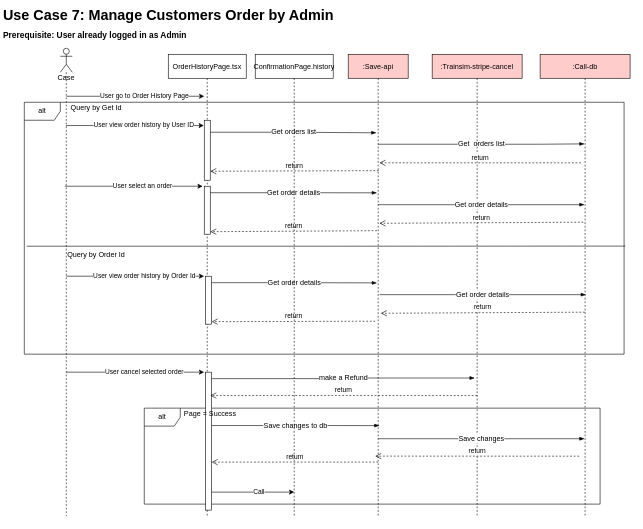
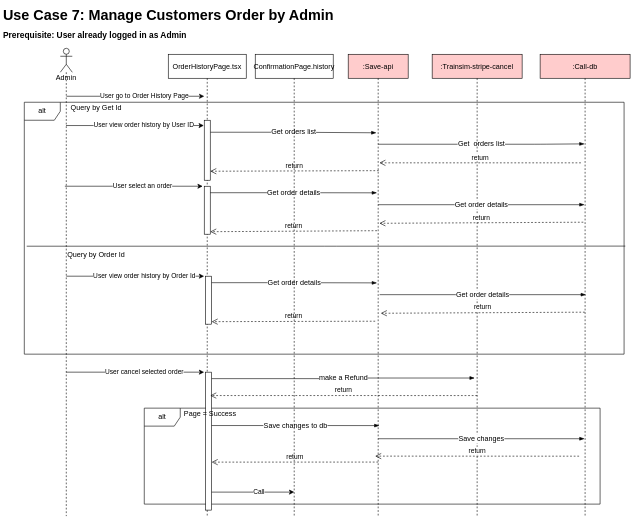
  <mxCell id="0" />
  <mxCell id="1" parent="0" />
  <mxCell id="2" value="alt" style="shape=umlFrame;whiteSpace=wrap;html=1;" parent="1" vertex="1"><mxGeometry x="240" y="680" width="760" height="160" as="geometry" /></mxCell>
  <mxCell id="3" value="alt" style="shape=umlFrame;whiteSpace=wrap;html=1;" parent="1" vertex="1"><mxGeometry x="40" y="170" width="1000" height="420" as="geometry" /></mxCell>
  <mxCell id="4" value="OrderHistoryPage.tsx" style="shape=umlLifeline;perimeter=lifelinePerimeter;container=1;collapsible=0;recursiveResize=0;rounded=0;shadow=0;strokeWidth=1;" parent="1" vertex="1"><mxGeometry x="280" y="90" width="130" height="770" as="geometry" /></mxCell>
  <mxCell id="5" value="Get orders list" style="edgeStyle=elbowEdgeStyle;fontSize=12;html=1;endArrow=blockThin;endFill=1;entryX=0.47;entryY=0.17;entryDx=0;entryDy=0;entryPerimeter=0;" parent="4" target="9" edge="1"><mxGeometry width="160" relative="1" as="geometry"><mxPoint x="70" y="130" as="sourcePoint" /><mxPoint x="309" y="129.2" as="targetPoint" /></mxGeometry></mxCell>
  <mxCell id="6" value="" style="html=1;points=[];perimeter=orthogonalPerimeter;" parent="4" vertex="1"><mxGeometry x="60" y="220" width="10" height="80" as="geometry" /></mxCell>
- <mxCell id="7" value="Case" style="shape=umlLifeline;participant=umlActor;perimeter=lifelinePerimeter;whiteSpace=wrap;html=1;container=1;collapsible=0;recursiveResize=0;verticalAlign=top;spacingTop=36;outlineConnect=0;" parent="1" vertex="1"><mxGeometry x="100" y="80" width="20" height="780" as="geometry" /></mxCell>
+ <mxCell id="7" value="Admin" style="shape=umlLifeline;participant=umlActor;perimeter=lifelinePerimeter;whiteSpace=wrap;html=1;container=1;collapsible=0;recursiveResize=0;verticalAlign=top;spacingTop=36;outlineConnect=0;" parent="1" vertex="1"><mxGeometry x="100" y="80" width="20" height="780" as="geometry" /></mxCell>
  <mxCell id="8" value="Use Case 7: Manage Customers Order by Admin&lt;br&gt;&lt;div style=&quot;text-align: left&quot;&gt;&lt;span style=&quot;font-size: 14px&quot;&gt;Prerequisite: User already logged in as Admin&lt;/span&gt;&lt;/div&gt;" style="text;strokeColor=none;fillColor=none;html=1;fontSize=24;fontStyle=1;verticalAlign=middle;align=center;" parent="1" vertex="1"><mxGeometry x="20" y="20" width="520" height="40" as="geometry" /></mxCell>
  <mxCell id="9" value=":Save-api" style="shape=umlLifeline;perimeter=lifelinePerimeter;container=1;collapsible=0;recursiveResize=0;rounded=0;shadow=0;strokeWidth=1;fillColor=#FFCCCC;" parent="1" vertex="1"><mxGeometry x="580" y="90" width="100" height="770" as="geometry" /></mxCell>
  <mxCell id="10" value="Get&amp;nbsp; orders list" style="edgeStyle=elbowEdgeStyle;fontSize=12;html=1;endArrow=blockThin;endFill=1;entryX=0.493;entryY=0.194;entryDx=0;entryDy=0;entryPerimeter=0;" parent="9" target="12" edge="1"><mxGeometry width="160" relative="1" as="geometry"><mxPoint x="50" y="150" as="sourcePoint" /><mxPoint x="210" y="150" as="targetPoint" /><Array as="points"><mxPoint x="320" y="160" /></Array></mxGeometry></mxCell>
  <mxCell id="11" value=":Trainsim-stripe-cancel" style="shape=umlLifeline;perimeter=lifelinePerimeter;container=1;collapsible=0;recursiveResize=0;rounded=0;shadow=0;strokeWidth=1;fillColor=#FFCCCC;" parent="1" vertex="1"><mxGeometry x="720" y="90" width="150" height="770" as="geometry" /></mxCell>
  <mxCell id="12" value=":Call-db" style="shape=umlLifeline;perimeter=lifelinePerimeter;container=1;collapsible=0;recursiveResize=0;rounded=0;shadow=0;strokeWidth=1;fillColor=#FFCCCC;" parent="1" vertex="1"><mxGeometry x="900" y="90" width="150" height="770" as="geometry" /></mxCell>
  <mxCell id="13" value="" style="endArrow=classic;html=1;entryX=0.456;entryY=0.197;entryDx=0;entryDy=0;entryPerimeter=0;" parent="1" edge="1"><mxGeometry width="50" height="50" relative="1" as="geometry"><mxPoint x="109.5" y="208.8" as="sourcePoint" /><mxPoint x="339.28" y="208.8" as="targetPoint" /></mxGeometry></mxCell>
  <mxCell id="14" value="User view order history by User ID" style="edgeLabel;html=1;align=center;verticalAlign=middle;resizable=0;points=[];" parent="13" vertex="1" connectable="0"><mxGeometry x="0.116" y="2" relative="1" as="geometry"><mxPoint x="1" as="offset" /></mxGeometry></mxCell>
  <mxCell id="15" value="" style="html=1;points=[];perimeter=orthogonalPerimeter;" parent="1" vertex="1"><mxGeometry x="340" y="200" width="10" height="100" as="geometry" /></mxCell>
  <mxCell id="16" value="" style="endArrow=classic;html=1;entryX=0.456;entryY=0.197;entryDx=0;entryDy=0;entryPerimeter=0;" parent="1" edge="1"><mxGeometry width="50" height="50" relative="1" as="geometry"><mxPoint x="110.22" y="160" as="sourcePoint" /><mxPoint x="340" y="160" as="targetPoint" /></mxGeometry></mxCell>
  <mxCell id="17" value="User go to Order History Page" style="edgeLabel;html=1;align=center;verticalAlign=middle;resizable=0;points=[];" parent="16" vertex="1" connectable="0"><mxGeometry x="0.116" y="2" relative="1" as="geometry"><mxPoint x="1" as="offset" /></mxGeometry></mxCell>
  <mxCell id="18" value="return" style="html=1;verticalAlign=bottom;endArrow=open;dashed=1;endSize=8;" parent="1" edge="1"><mxGeometry relative="1" as="geometry"><mxPoint x="968" y="271" as="sourcePoint" /><mxPoint x="632" y="271" as="targetPoint" /></mxGeometry></mxCell>
  <mxCell id="19" value="return" style="html=1;verticalAlign=bottom;endArrow=open;dashed=1;endSize=8;exitX=0.51;exitY=0.252;exitDx=0;exitDy=0;exitPerimeter=0;" parent="1" source="9" edge="1"><mxGeometry relative="1" as="geometry"><mxPoint x="588" y="284.5" as="sourcePoint" /><mxPoint x="350" y="285" as="targetPoint" /></mxGeometry></mxCell>
  <mxCell id="20" value="" style="endArrow=classic;html=1;entryX=0.456;entryY=0.197;entryDx=0;entryDy=0;entryPerimeter=0;" parent="1" edge="1"><mxGeometry width="50" height="50" relative="1" as="geometry"><mxPoint x="107.61" y="310" as="sourcePoint" /><mxPoint x="337.39" y="310" as="targetPoint" /></mxGeometry></mxCell>
  <mxCell id="21" value="User select an order" style="edgeLabel;html=1;align=center;verticalAlign=middle;resizable=0;points=[];" parent="20" vertex="1" connectable="0"><mxGeometry x="0.116" y="2" relative="1" as="geometry"><mxPoint x="1" as="offset" /></mxGeometry></mxCell>
  <mxCell id="22" value="Get order details" style="edgeStyle=elbowEdgeStyle;fontSize=12;html=1;endArrow=blockThin;endFill=1;entryX=0.48;entryY=0.3;entryDx=0;entryDy=0;entryPerimeter=0;" parent="1" target="9" edge="1"><mxGeometry width="160" relative="1" as="geometry"><mxPoint x="350" y="320.8" as="sourcePoint" /><mxPoint x="589" y="320" as="targetPoint" /></mxGeometry></mxCell>
  <mxCell id="23" value="Get order details" style="edgeStyle=elbowEdgeStyle;fontSize=12;html=1;endArrow=blockThin;endFill=1;entryX=0.493;entryY=0.375;entryDx=0;entryDy=0;entryPerimeter=0;" parent="1" edge="1"><mxGeometry width="160" relative="1" as="geometry"><mxPoint x="630" y="340.8" as="sourcePoint" /><mxPoint x="973.95" y="340.8" as="targetPoint" /></mxGeometry></mxCell>
  <mxCell id="24" value="return" style="html=1;verticalAlign=bottom;endArrow=open;dashed=1;endSize=8;" parent="1" edge="1"><mxGeometry relative="1" as="geometry"><mxPoint x="972" y="370" as="sourcePoint" /><mxPoint x="632" y="371.8" as="targetPoint" /></mxGeometry></mxCell>
  <mxCell id="25" value="return" style="html=1;verticalAlign=bottom;endArrow=open;dashed=1;endSize=8;exitX=0.48;exitY=0.382;exitDx=0;exitDy=0;exitPerimeter=0;" parent="1" source="9" edge="1"><mxGeometry relative="1" as="geometry"><mxPoint x="588" y="385.3" as="sourcePoint" /><mxPoint x="350" y="385.8" as="targetPoint" /></mxGeometry></mxCell>
  <mxCell id="26" value="" style="html=1;points=[];perimeter=orthogonalPerimeter;" parent="1" vertex="1"><mxGeometry x="342.39" y="460" width="10" height="80" as="geometry" /></mxCell>
  <mxCell id="27" value="" style="endArrow=classic;html=1;entryX=0.456;entryY=0.197;entryDx=0;entryDy=0;entryPerimeter=0;" parent="1" edge="1"><mxGeometry width="50" height="50" relative="1" as="geometry"><mxPoint x="110" y="460" as="sourcePoint" /><mxPoint x="339.78" y="460" as="targetPoint" /></mxGeometry></mxCell>
  <mxCell id="28" value="User view order history by Order Id" style="edgeLabel;html=1;align=center;verticalAlign=middle;resizable=0;points=[];" parent="27" vertex="1" connectable="0"><mxGeometry x="0.116" y="2" relative="1" as="geometry"><mxPoint x="1" as="offset" /></mxGeometry></mxCell>
  <mxCell id="29" value="Get order details" style="edgeStyle=elbowEdgeStyle;fontSize=12;html=1;endArrow=blockThin;endFill=1;entryX=0.48;entryY=0.495;entryDx=0;entryDy=0;entryPerimeter=0;" parent="1" target="9" edge="1"><mxGeometry width="160" relative="1" as="geometry"><mxPoint x="352.39" y="470.8" as="sourcePoint" /><mxPoint x="591.39" y="470" as="targetPoint" /></mxGeometry></mxCell>
  <mxCell id="30" value="Get order details" style="edgeStyle=elbowEdgeStyle;fontSize=12;html=1;endArrow=blockThin;endFill=1;entryX=0.493;entryY=0.375;entryDx=0;entryDy=0;entryPerimeter=0;" parent="1" edge="1"><mxGeometry width="160" relative="1" as="geometry"><mxPoint x="632.39" y="490.8" as="sourcePoint" /><mxPoint x="976.34" y="490.8" as="targetPoint" /></mxGeometry></mxCell>
  <mxCell id="31" value="return" style="html=1;verticalAlign=bottom;endArrow=open;dashed=1;endSize=8;" parent="1" edge="1"><mxGeometry relative="1" as="geometry"><mxPoint x="974.39" y="520" as="sourcePoint" /><mxPoint x="634.39" y="521.8" as="targetPoint" /></mxGeometry></mxCell>
  <mxCell id="32" value="return" style="html=1;verticalAlign=bottom;endArrow=open;dashed=1;endSize=8;exitX=0.45;exitY=0.578;exitDx=0;exitDy=0;exitPerimeter=0;" parent="1" source="9" edge="1"><mxGeometry relative="1" as="geometry"><mxPoint x="590.39" y="535.3" as="sourcePoint" /><mxPoint x="352.39" y="535.8" as="targetPoint" /></mxGeometry></mxCell>
  <mxCell id="33" value="" style="html=1;points=[];perimeter=orthogonalPerimeter;" parent="1" vertex="1"><mxGeometry x="342.39" y="620" width="10" height="230" as="geometry" /></mxCell>
  <mxCell id="34" value="" style="endArrow=classic;html=1;entryX=0.456;entryY=0.197;entryDx=0;entryDy=0;entryPerimeter=0;" parent="1" edge="1"><mxGeometry width="50" height="50" relative="1" as="geometry"><mxPoint x="110" y="620" as="sourcePoint" /><mxPoint x="339.78" y="620" as="targetPoint" /></mxGeometry></mxCell>
  <mxCell id="35" value="User cancel selected order" style="edgeLabel;html=1;align=center;verticalAlign=middle;resizable=0;points=[];" parent="34" vertex="1" connectable="0"><mxGeometry x="0.116" y="2" relative="1" as="geometry"><mxPoint x="1" as="offset" /></mxGeometry></mxCell>
  <mxCell id="36" value="make a Refund" style="edgeStyle=elbowEdgeStyle;fontSize=12;html=1;endArrow=blockThin;endFill=1;entryX=0.473;entryY=0.701;entryDx=0;entryDy=0;entryPerimeter=0;" parent="1" target="11" edge="1"><mxGeometry width="160" relative="1" as="geometry"><mxPoint x="352.39" y="630.8" as="sourcePoint" /><mxPoint x="591.39" y="630" as="targetPoint" /></mxGeometry></mxCell>
  <mxCell id="37" value="return" style="html=1;verticalAlign=bottom;endArrow=open;dashed=1;endSize=8;exitX=0.5;exitY=0.739;exitDx=0;exitDy=0;exitPerimeter=0;" parent="1" source="11" edge="1"><mxGeometry relative="1" as="geometry"><mxPoint x="750" y="659.1" as="sourcePoint" /><mxPoint x="350" y="659" as="targetPoint" /></mxGeometry></mxCell>
  <mxCell id="38" value="Save changes to db" style="edgeStyle=elbowEdgeStyle;fontSize=12;html=1;endArrow=blockThin;endFill=1;entryX=0.52;entryY=0.804;entryDx=0;entryDy=0;entryPerimeter=0;" parent="1" target="9" edge="1"><mxGeometry width="160" relative="1" as="geometry"><mxPoint x="352.39" y="709" as="sourcePoint" /><mxPoint x="590" y="709" as="targetPoint" /></mxGeometry></mxCell>
  <mxCell id="39" value="return" style="html=1;verticalAlign=bottom;endArrow=open;dashed=1;endSize=8;exitX=0.5;exitY=0.883;exitDx=0;exitDy=0;exitPerimeter=0;" parent="1" source="9" edge="1"><mxGeometry relative="1" as="geometry"><mxPoint x="590" y="770" as="sourcePoint" /><mxPoint x="352.39" y="770" as="targetPoint" /></mxGeometry></mxCell>
  <mxCell id="40" value="Save changes" style="edgeStyle=elbowEdgeStyle;fontSize=12;html=1;endArrow=blockThin;endFill=1;" parent="1" edge="1"><mxGeometry width="160" relative="1" as="geometry"><mxPoint x="630" y="731" as="sourcePoint" /><mxPoint x="974" y="731" as="targetPoint" /></mxGeometry></mxCell>
  <mxCell id="41" value="return" style="html=1;verticalAlign=bottom;endArrow=open;dashed=1;endSize=8;" parent="1" edge="1"><mxGeometry relative="1" as="geometry"><mxPoint x="965" y="760.1" as="sourcePoint" /><mxPoint x="625" y="760" as="targetPoint" /></mxGeometry></mxCell>
  <mxCell id="42" value="Query by Get Id" style="text;html=1;strokeColor=none;fillColor=none;align=center;verticalAlign=middle;whiteSpace=wrap;rounded=0;" parent="1" vertex="1"><mxGeometry x="110" y="170" width="100" height="20" as="geometry" /></mxCell>
  <mxCell id="43" value="" style="endArrow=none;html=1;entryX=1.002;entryY=0.571;entryDx=0;entryDy=0;entryPerimeter=0;" parent="1" target="3" edge="1"><mxGeometry width="50" height="50" relative="1" as="geometry"><mxPoint x="44" y="410" as="sourcePoint" /><mxPoint x="80" y="390" as="targetPoint" /><Array as="points"><mxPoint x="550" y="410" /></Array></mxGeometry></mxCell>
  <mxCell id="44" value="Query by Order Id" style="text;html=1;strokeColor=none;fillColor=none;align=center;verticalAlign=middle;whiteSpace=wrap;rounded=0;" parent="1" vertex="1"><mxGeometry x="110" y="415" width="100" height="20" as="geometry" /></mxCell>
  <mxCell id="45" value="Page = Success" style="text;html=1;strokeColor=none;fillColor=none;align=center;verticalAlign=middle;whiteSpace=wrap;rounded=0;" parent="1" vertex="1"><mxGeometry x="300" y="680" width="100" height="20" as="geometry" /></mxCell>
  <mxCell id="46" value="ConfirmationPage.history" style="shape=umlLifeline;perimeter=lifelinePerimeter;container=1;collapsible=0;recursiveResize=0;rounded=0;shadow=0;strokeWidth=1;" parent="1" vertex="1"><mxGeometry x="425" y="90" width="130" height="770" as="geometry" /></mxCell>
  <mxCell id="47" value="" style="endArrow=classic;html=1;" parent="1" edge="1"><mxGeometry width="50" height="50" relative="1" as="geometry"><mxPoint x="352.39" y="820" as="sourcePoint" /><mxPoint x="490" y="820" as="targetPoint" /></mxGeometry></mxCell>
  <mxCell id="48" value="Call" style="edgeLabel;html=1;align=center;verticalAlign=middle;resizable=0;points=[];" parent="47" vertex="1" connectable="0"><mxGeometry x="0.116" y="2" relative="1" as="geometry"><mxPoint x="1" as="offset" /></mxGeometry></mxCell>
